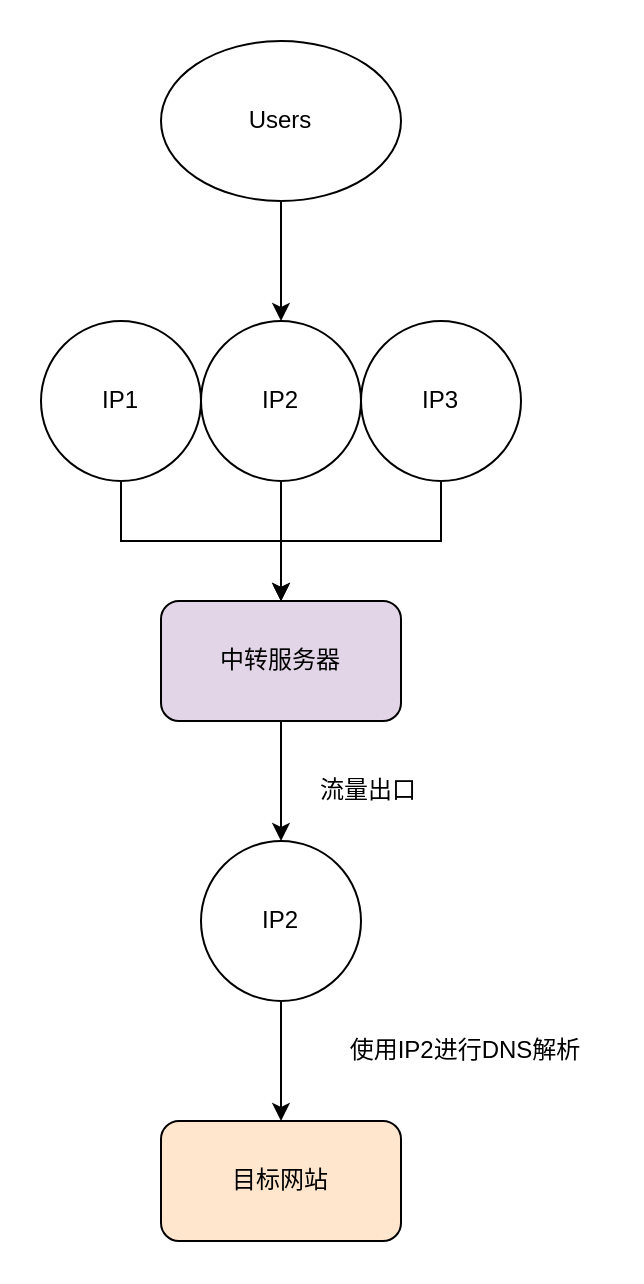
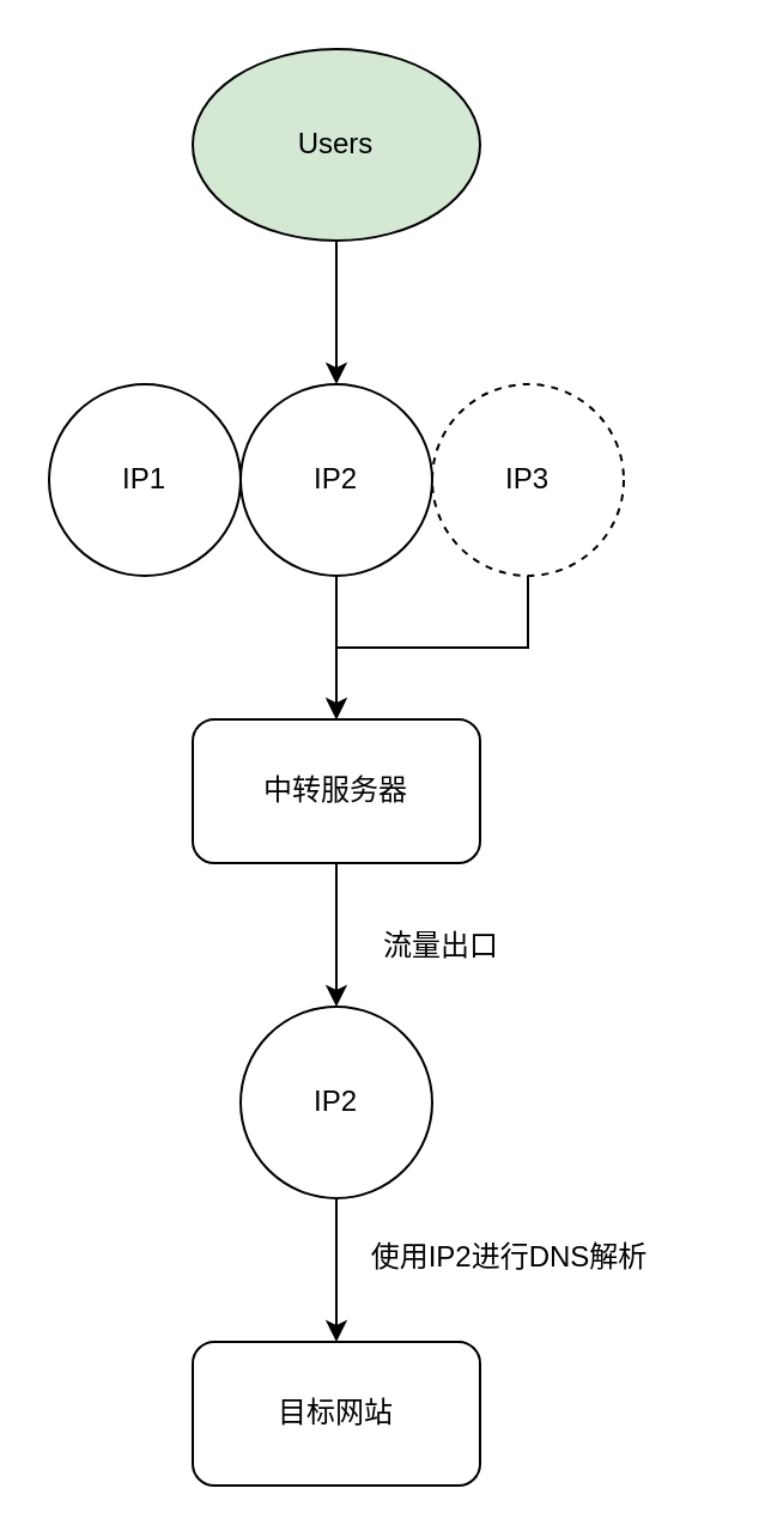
  <mxCell id="0" />
  <mxCell id="1" parent="0" />
  <mxCell id="2" style="edgeStyle=orthogonalEdgeStyle;rounded=0;orthogonalLoop=1;jettySize=auto;html=1;entryX=0.5;entryY=0;entryDx=0;entryDy=0;endArrow=open;" edge="1" parent="1" source="3" target="9"><mxGeometry relative="1" as="geometry" /></mxCell>
- <mxCell id="3" value="IP3" style="ellipse;whiteSpace=wrap;html=1;aspect=fixed;" vertex="1" parent="1"><mxGeometry x="180" y="160" width="80" height="80" as="geometry" /></mxCell>
+ <mxCell id="3" value="IP3" style="ellipse;whiteSpace=wrap;html=1;aspect=fixed;dashed=1;" vertex="1" parent="1"><mxGeometry x="180" y="160" width="80" height="80" as="geometry" /></mxCell>
  <mxCell id="4" style="edgeStyle=orthogonalEdgeStyle;rounded=0;orthogonalLoop=1;jettySize=auto;html=1;exitX=0.5;exitY=1;exitDx=0;exitDy=0;" edge="1" parent="1" source="5" target="9"><mxGeometry relative="1" as="geometry" /></mxCell>
  <mxCell id="5" value="IP2" style="ellipse;whiteSpace=wrap;html=1;aspect=fixed;" vertex="1" parent="1"><mxGeometry x="100" y="160" width="80" height="80" as="geometry" /></mxCell>
- <mxCell id="6" style="edgeStyle=orthogonalEdgeStyle;rounded=0;orthogonalLoop=1;jettySize=auto;html=1;exitX=0.5;exitY=1;exitDx=0;exitDy=0;entryX=0.5;entryY=0;entryDx=0;entryDy=0;" edge="1" parent="1" source="7" target="9"><mxGeometry relative="1" as="geometry" /></mxCell>
  <mxCell id="7" value="IP1" style="ellipse;whiteSpace=wrap;html=1;aspect=fixed;" vertex="1" parent="1"><mxGeometry x="20" y="160" width="80" height="80" as="geometry" /></mxCell>
  <mxCell id="8" style="edgeStyle=orthogonalEdgeStyle;rounded=0;orthogonalLoop=1;jettySize=auto;html=1;entryX=0.5;entryY=0;entryDx=0;entryDy=0;" edge="1" parent="1" source="9" target="14"><mxGeometry relative="1" as="geometry"><mxPoint x="140" y="420" as="targetPoint" /></mxGeometry></mxCell>
- <mxCell id="9" value="中转服务器" style="rounded=1;whiteSpace=wrap;html=1;fillColor=#e1d5e7;" vertex="1" parent="1"><mxGeometry x="80" y="300" width="120" height="60" as="geometry" /></mxCell>
+ <mxCell id="9" value="中转服务器" style="rounded=1;whiteSpace=wrap;html=1;" vertex="1" parent="1"><mxGeometry x="80" y="300" width="120" height="60" as="geometry" /></mxCell>
  <mxCell id="10" style="edgeStyle=orthogonalEdgeStyle;rounded=0;orthogonalLoop=1;jettySize=auto;html=1;" edge="1" parent="1" source="11" target="5"><mxGeometry relative="1" as="geometry" /></mxCell>
- <mxCell id="11" value="Users" style="ellipse;whiteSpace=wrap;html=1;" vertex="1" parent="1"><mxGeometry x="80" y="20" width="120" height="80" as="geometry" /></mxCell>
- <mxCell id="12" value="目标网站" style="rounded=1;whiteSpace=wrap;html=1;fillColor=#ffe6cc;" vertex="1" parent="1"><mxGeometry x="80" y="560" width="120" height="60" as="geometry" /></mxCell>
+ <mxCell id="11" value="Users" style="ellipse;whiteSpace=wrap;html=1;fillColor=#d5e8d4;" vertex="1" parent="1"><mxGeometry x="80" y="20" width="120" height="80" as="geometry" /></mxCell>
+ <mxCell id="12" value="目标网站" style="rounded=1;whiteSpace=wrap;html=1;" vertex="1" parent="1"><mxGeometry x="80" y="560" width="120" height="60" as="geometry" /></mxCell>
  <mxCell id="13" style="edgeStyle=orthogonalEdgeStyle;rounded=0;orthogonalLoop=1;jettySize=auto;html=1;entryX=0.5;entryY=0;entryDx=0;entryDy=0;" edge="1" parent="1" source="14" target="12"><mxGeometry relative="1" as="geometry" /></mxCell>
  <mxCell id="14" value="IP2" style="ellipse;whiteSpace=wrap;html=1;aspect=fixed;" vertex="1" parent="1"><mxGeometry x="100" y="420" width="80" height="80" as="geometry" /></mxCell>
  <mxCell id="15" value="流量出口" style="text;html=1;strokeColor=none;fillColor=none;align=center;verticalAlign=middle;whiteSpace=wrap;rounded=0;" vertex="1" parent="1"><mxGeometry x="154" y="380" width="60" height="30" as="geometry" /></mxCell>
- <mxCell id="16" value="使用IP2进行DNS解析" style="text;html=1;strokeColor=none;fillColor=none;align=center;verticalAlign=middle;whiteSpace=wrap;rounded=0;" vertex="1" parent="1"><mxGeometry x="165" y="510" width="135" height="30" as="geometry" /></mxCell>
+ <mxCell id="16" value="使用IP2进行DNS解析" style="text;html=1;strokeColor=none;fillColor=none;align=center;verticalAlign=middle;whiteSpace=wrap;rounded=0;" vertex="1" parent="1"><mxGeometry x="145" y="510" width="135" height="30" as="geometry" /></mxCell>
